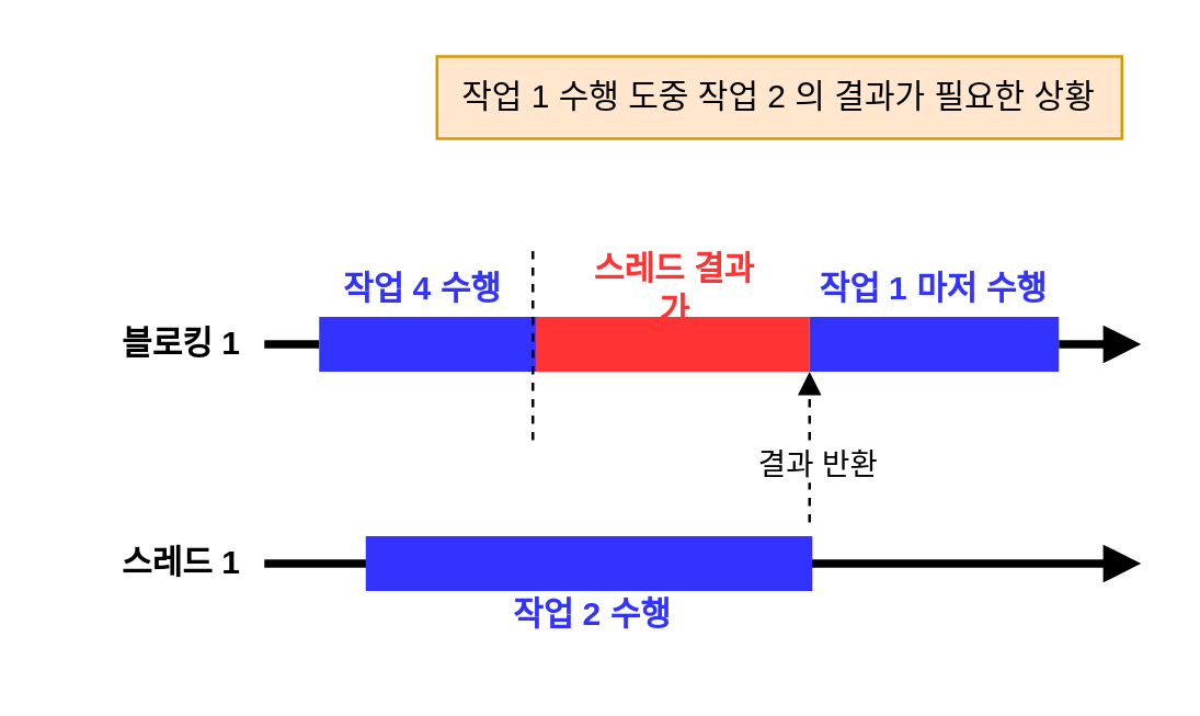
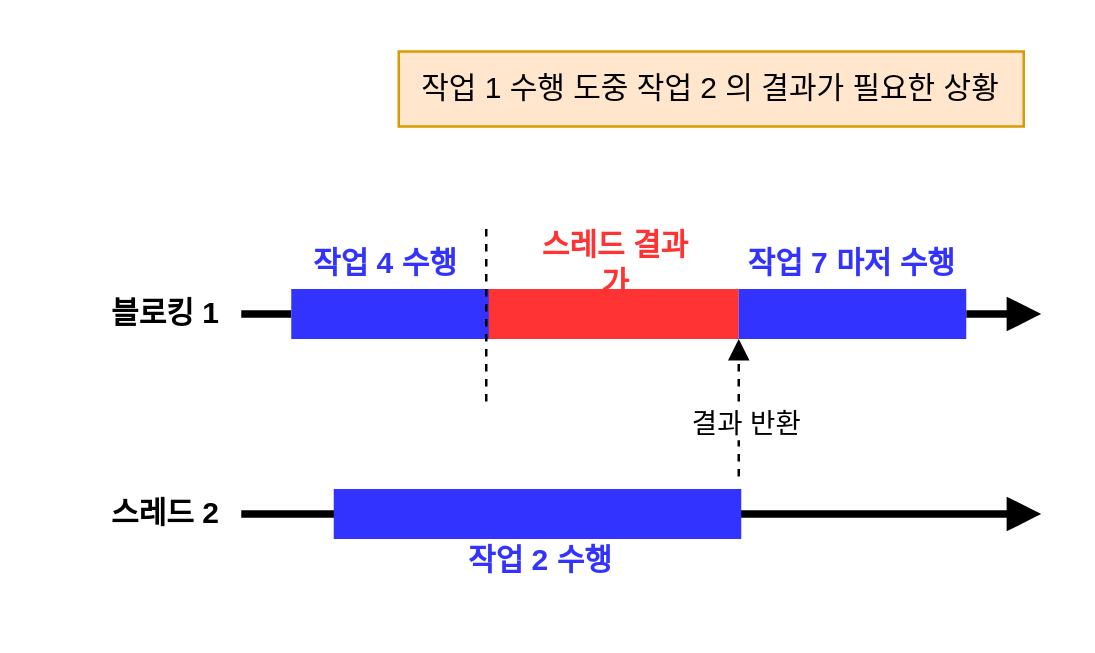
  <mxCell id="0" />
  <mxCell id="1" parent="0" />
  <mxCell id="2" value="" style="endArrow=block;html=1;rounded=0;endFill=1;strokeWidth=3;" edge="1" parent="1" source="15"><mxGeometry width="50" height="50" relative="1" as="geometry"><mxPoint x="96" y="125" as="sourcePoint" /><mxPoint x="416" y="125" as="targetPoint" /></mxGeometry></mxCell>
  <mxCell id="3" value="" style="endArrow=block;html=1;rounded=0;endFill=1;strokeWidth=3;" edge="1" parent="1"><mxGeometry width="50" height="50" relative="1" as="geometry"><mxPoint x="96" y="205" as="sourcePoint" /><mxPoint x="416" y="205" as="targetPoint" /></mxGeometry></mxCell>
  <mxCell id="4" value="작업 1 수행 도중 작업 2 의 결과가 필요한 상황" style="text;html=1;align=center;verticalAlign=middle;whiteSpace=wrap;rounded=0;fillColor=#ffe6cc;strokeColor=#d79b00;" vertex="1" parent="1"><mxGeometry x="159" y="20" width="250" height="30" as="geometry" /></mxCell>
  <mxCell id="5" value="" style="rounded=0;whiteSpace=wrap;html=1;fillColor=#3333FF;strokeColor=none;" vertex="1" parent="1"><mxGeometry x="133" y="195" width="163" height="20" as="geometry" /></mxCell>
  <mxCell id="6" value="작업 2 수행" style="text;html=1;align=center;verticalAlign=middle;whiteSpace=wrap;rounded=0;fontColor=#3333FF;fontStyle=1" vertex="1" parent="1"><mxGeometry x="185.5" y="209" width="60" height="30" as="geometry" /></mxCell>
  <mxCell id="7" value="" style="endArrow=none;html=1;rounded=0;endFill=1;strokeWidth=3;startFill=0;" edge="1" parent="1" target="8"><mxGeometry width="50" height="50" relative="1" as="geometry"><mxPoint x="96" y="125" as="sourcePoint" /><mxPoint x="416" y="125" as="targetPoint" /></mxGeometry></mxCell>
  <mxCell id="8" value="" style="rounded=0;whiteSpace=wrap;html=1;fillColor=#3333FF;strokeColor=none;" vertex="1" parent="1"><mxGeometry x="116" y="115" width="80" height="20" as="geometry" /></mxCell>
  <mxCell id="9" value="작업 4 수행" style="text;html=1;align=center;verticalAlign=middle;whiteSpace=wrap;rounded=0;fontColor=#3333FF;fontStyle=1" vertex="1" parent="1"><mxGeometry x="119" y="90" width="70" height="30" as="geometry" /></mxCell>
  <mxCell id="10" value="블로킹 1" style="text;html=1;align=center;verticalAlign=middle;whiteSpace=wrap;rounded=0;fontStyle=1;fontColor=#000000;" vertex="1" parent="1"><mxGeometry x="36" y="110" width="60" height="30" as="geometry" /></mxCell>
- <mxCell id="11" value="스레드 1" style="text;html=1;align=center;verticalAlign=middle;whiteSpace=wrap;rounded=0;fontStyle=1;fontColor=#000000;" vertex="1" parent="1"><mxGeometry x="20.5" y="190" width="90" height="30" as="geometry" /></mxCell>
+ <mxCell id="11" value="스레드 2" style="text;html=1;align=center;verticalAlign=middle;whiteSpace=wrap;rounded=0;fontStyle=1;fontColor=#000000;" vertex="1" parent="1"><mxGeometry x="20.5" y="190" width="90" height="30" as="geometry" /></mxCell>
  <mxCell id="12" value="" style="endArrow=block;html=1;rounded=0;endFill=1;strokeWidth=3;" edge="1" parent="1" target="13"><mxGeometry width="50" height="50" relative="1" as="geometry"><mxPoint x="195" y="125" as="sourcePoint" /><mxPoint x="455" y="125" as="targetPoint" /></mxGeometry></mxCell>
  <mxCell id="13" value="" style="rounded=0;whiteSpace=wrap;html=1;fillColor=#FF3333;strokeColor=none;fontColor=#FF3333;" vertex="1" parent="1"><mxGeometry x="195" y="115" width="100" height="20" as="geometry" /></mxCell>
  <mxCell id="14" value="" style="endArrow=block;html=1;rounded=0;endFill=1;strokeWidth=3;" edge="1" parent="1" source="13" target="15"><mxGeometry width="50" height="50" relative="1" as="geometry"><mxPoint x="295" y="125" as="sourcePoint" /><mxPoint x="455" y="125" as="targetPoint" /></mxGeometry></mxCell>
  <mxCell id="15" value="" style="rounded=0;whiteSpace=wrap;html=1;fillColor=#3333FF;strokeColor=none;" vertex="1" parent="1"><mxGeometry x="295" y="115" width="91" height="20" as="geometry" /></mxCell>
  <mxCell id="16" value="스레드 결과가" style="text;html=1;align=center;verticalAlign=middle;whiteSpace=wrap;rounded=0;fontColor=#FF3333;fontStyle=1" vertex="1" parent="1"><mxGeometry x="210.5" y="90" width="70" height="30" as="geometry" /></mxCell>
- <mxCell id="17" value="작업 1 마저 수행" style="text;html=1;align=center;verticalAlign=middle;whiteSpace=wrap;rounded=0;fontColor=#3333FF;fontStyle=1" vertex="1" parent="1"><mxGeometry x="295" y="90" width="91" height="30" as="geometry" /></mxCell>
+ <mxCell id="17" value="작업 7 마저 수행" style="text;html=1;align=center;verticalAlign=middle;whiteSpace=wrap;rounded=0;fontColor=#3333FF;fontStyle=1" vertex="1" parent="1"><mxGeometry x="295" y="90" width="91" height="30" as="geometry" /></mxCell>
  <mxCell id="18" value="" style="endArrow=none;dashed=1;html=1;rounded=0;" edge="1" parent="1"><mxGeometry width="50" height="50" relative="1" as="geometry"><mxPoint x="194" y="160" as="sourcePoint" /><mxPoint x="194" y="90" as="targetPoint" /></mxGeometry></mxCell>
  <mxCell id="19" value="" style="endArrow=block;dashed=1;html=1;rounded=0;endFill=1;" edge="1" parent="1"><mxGeometry width="50" height="50" relative="1" as="geometry"><mxPoint x="295" y="190" as="sourcePoint" /><mxPoint x="295" y="135" as="targetPoint" /></mxGeometry></mxCell>
  <mxCell id="20" value="결과 반환" style="edgeLabel;html=1;align=center;verticalAlign=middle;resizable=0;points=[];" vertex="1" connectable="0" parent="19"><mxGeometry x="-0.291" relative="1" as="geometry"><mxPoint x="2" y="-3" as="offset" /></mxGeometry></mxCell>
